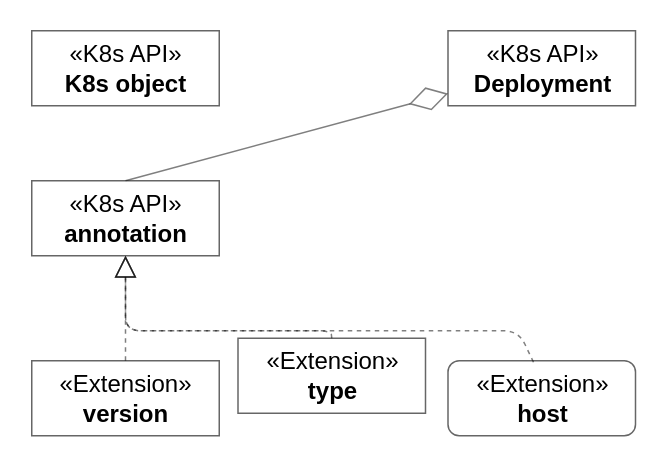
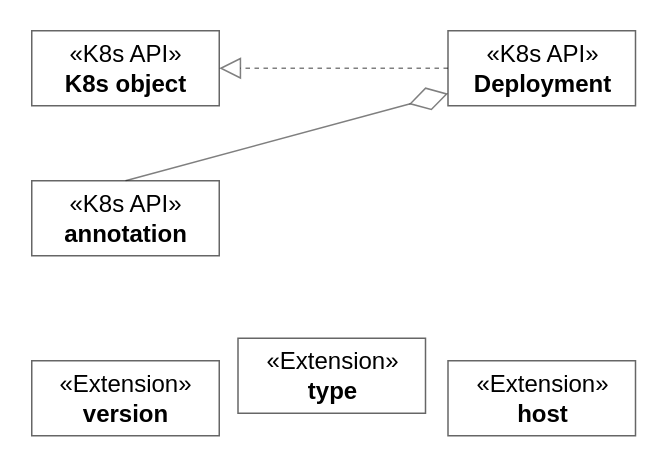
  <mxCell id="0" />
  <mxCell id="1" parent="0" />
  <mxCell id="2" value="" style="endArrow=diamondThin;endFill=0;endSize=24;html=1;fontSize=16;fontColor=#000000;opacity=50;exitX=0.5;exitY=0;exitDx=0;exitDy=0;" edge="1" parent="1" source="7" target="6"><mxGeometry width="160" relative="1" as="geometry"><mxPoint x="88" y="130" as="sourcePoint" /><mxPoint x="168" y="100" as="targetPoint" /></mxGeometry></mxCell>
+ <mxCell id="3" value="" style="endArrow=block;dashed=1;endFill=0;endSize=12;html=1;fontSize=16;fontColor=#000000;opacity=50;entryX=1;entryY=0.5;entryDx=0;entryDy=0;exitX=0;exitY=0.5;exitDx=0;exitDy=0;" edge="1" parent="1" source="6" target="4"><mxGeometry width="160" relative="1" as="geometry"><mxPoint x="218" y="45" as="sourcePoint" /><mxPoint x="358" y="240" as="targetPoint" /></mxGeometry></mxCell>
  <mxCell id="4" value="«K8s API»&lt;br&gt;&lt;b&gt;K8s object&lt;br&gt;&lt;/b&gt;" style="html=1;shadow=0;labelBackgroundColor=none;fillColor=#ffffff;fontSize=16;fontColor=#000000;opacity=60;" vertex="1" parent="1"><mxGeometry x="20.5" y="20" width="125" height="50" as="geometry" /></mxCell>
  <mxCell id="5" value="«Extension»&lt;br&gt;&lt;b&gt;version&lt;/b&gt;" style="html=1;shadow=0;labelBackgroundColor=none;fillColor=#ffffff;fontSize=16;fontColor=#000000;opacity=60;" vertex="1" parent="1"><mxGeometry x="20.5" y="240" width="125" height="50" as="geometry" /></mxCell>
  <mxCell id="6" value="«K8s API»&lt;br&gt;&lt;b&gt;Deployment&lt;/b&gt;" style="html=1;shadow=0;labelBackgroundColor=none;fillColor=#ffffff;fontSize=16;fontColor=#000000;opacity=60;" vertex="1" parent="1"><mxGeometry x="298" y="20" width="125" height="50" as="geometry" /></mxCell>
  <mxCell id="7" value="«K8s API»&lt;br&gt;&lt;b&gt;annotation&lt;/b&gt;" style="html=1;shadow=0;labelBackgroundColor=none;fillColor=#ffffff;fontSize=16;fontColor=#000000;opacity=60;" vertex="1" parent="1"><mxGeometry x="20.5" y="120" width="125" height="50" as="geometry" /></mxCell>
- <mxCell id="8" value="" style="endArrow=block;dashed=1;endFill=0;endSize=12;html=1;fontSize=16;fontColor=#000000;opacity=50;exitX=0.5;exitY=0;exitDx=0;exitDy=0;entryX=0.5;entryY=1;entryDx=0;entryDy=0;" edge="1" parent="1" source="5" target="7"><mxGeometry width="160" relative="1" as="geometry"><mxPoint x="198" y="240" as="sourcePoint" /><mxPoint x="358" y="240" as="targetPoint" /><Array as="points"><mxPoint x="83" y="220" /></Array></mxGeometry></mxCell>
  <mxCell id="9" value="«Extension»&lt;br&gt;&lt;b&gt;type&lt;/b&gt;" style="html=1;shadow=0;labelBackgroundColor=none;fillColor=#ffffff;fontSize=16;fontColor=#000000;opacity=60;" vertex="1" parent="1"><mxGeometry x="158" y="225" width="125" height="50" as="geometry" /></mxCell>
- <mxCell id="10" value="«Extension»&lt;br&gt;&lt;b&gt;host&lt;/b&gt;" style="html=1;shadow=0;labelBackgroundColor=none;fillColor=#ffffff;fontSize=16;fontColor=#000000;opacity=60;rounded=1;" vertex="1" parent="1"><mxGeometry x="298" y="240" width="125" height="50" as="geometry" /></mxCell>
- <mxCell id="11" value="" style="endArrow=block;dashed=1;endFill=0;endSize=12;html=1;fontSize=16;fontColor=#000000;opacity=50;exitX=0.5;exitY=0;exitDx=0;exitDy=0;entryX=0.5;entryY=1;entryDx=0;entryDy=0;" edge="1" parent="1" source="9" target="7"><mxGeometry width="160" relative="1" as="geometry"><mxPoint x="93" y="250" as="sourcePoint" /><mxPoint x="93" y="190" as="targetPoint" /><Array as="points"><mxPoint x="220" y="220" /><mxPoint x="83" y="220" /></Array></mxGeometry></mxCell>
- <mxCell id="12" value="" style="endArrow=block;dashed=1;endFill=0;endSize=12;html=1;fontSize=16;fontColor=#000000;opacity=50;exitX=0.456;exitY=0.02;exitDx=0;exitDy=0;entryX=0.5;entryY=1;entryDx=0;entryDy=0;exitPerimeter=0;" edge="1" parent="1" source="10" target="7"><mxGeometry width="160" relative="1" as="geometry"><mxPoint x="229.5" y="250" as="sourcePoint" /><mxPoint x="93" y="190" as="targetPoint" /><Array as="points"><mxPoint x="345" y="220" /><mxPoint x="83" y="220" /></Array></mxGeometry></mxCell>
+ <mxCell id="10" value="«Extension»&lt;br&gt;&lt;b&gt;host&lt;/b&gt;" style="html=1;shadow=0;labelBackgroundColor=none;fillColor=#ffffff;fontSize=16;fontColor=#000000;opacity=60;" vertex="1" parent="1"><mxGeometry x="298" y="240" width="125" height="50" as="geometry" /></mxCell>
